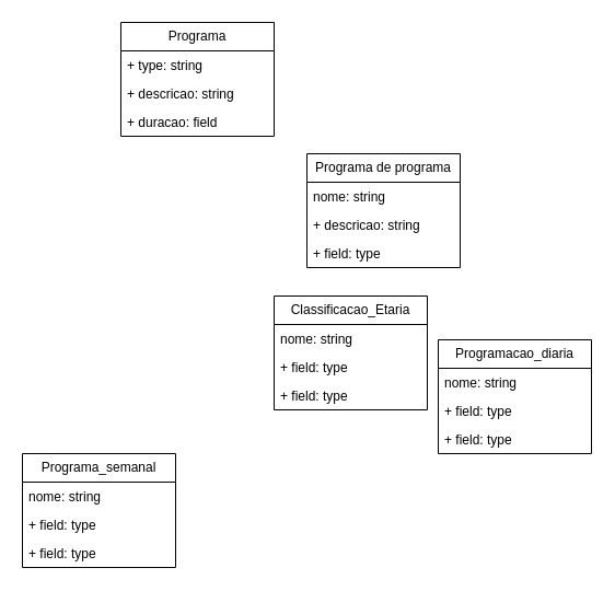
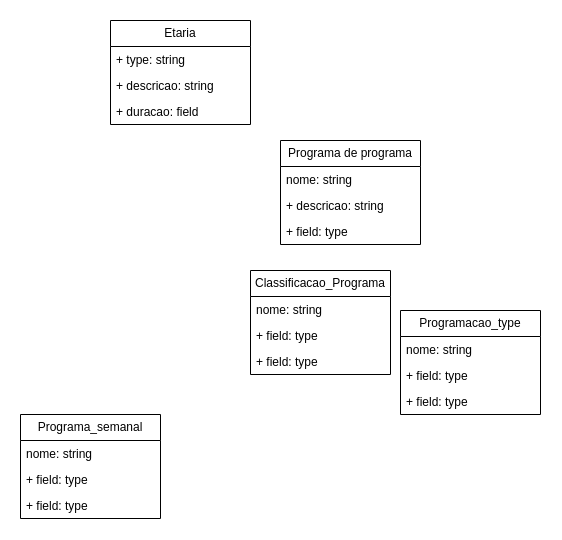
  <mxCell id="0" />
  <mxCell id="1" parent="0" />
- <mxCell id="2" value="Programa" style="swimlane;fontStyle=0;childLayout=stackLayout;horizontal=1;startSize=26;fillColor=none;horizontalStack=0;resizeParent=1;resizeParentMax=0;resizeLast=0;collapsible=1;marginBottom=0;whiteSpace=wrap;html=1;" vertex="1" parent="1"><mxGeometry x="110" y="20" width="140" height="104" as="geometry" /></mxCell>
+ <mxCell id="2" value="Etaria" style="swimlane;fontStyle=0;childLayout=stackLayout;horizontal=1;startSize=26;fillColor=none;horizontalStack=0;resizeParent=1;resizeParentMax=0;resizeLast=0;collapsible=1;marginBottom=0;whiteSpace=wrap;html=1;" vertex="1" parent="1"><mxGeometry x="110" y="20" width="140" height="104" as="geometry" /></mxCell>
  <mxCell id="3" value="+ type: string" style="text;strokeColor=none;fillColor=none;align=left;verticalAlign=top;spacingLeft=4;spacingRight=4;overflow=hidden;rotatable=0;points=[[0,0.5],[1,0.5]];portConstraint=eastwest;whiteSpace=wrap;html=1;" vertex="1" parent="2"><mxGeometry y="26" width="140" height="26" as="geometry" /></mxCell>
  <mxCell id="4" value="+ descricao: string" style="text;strokeColor=none;fillColor=none;align=left;verticalAlign=top;spacingLeft=4;spacingRight=4;overflow=hidden;rotatable=0;points=[[0,0.5],[1,0.5]];portConstraint=eastwest;whiteSpace=wrap;html=1;" vertex="1" parent="2"><mxGeometry y="52" width="140" height="26" as="geometry" /></mxCell>
  <mxCell id="5" value="+ duracao: field" style="text;strokeColor=none;fillColor=none;align=left;verticalAlign=top;spacingLeft=4;spacingRight=4;overflow=hidden;rotatable=0;points=[[0,0.5],[1,0.5]];portConstraint=eastwest;whiteSpace=wrap;html=1;" vertex="1" parent="2"><mxGeometry y="78" width="140" height="26" as="geometry" /></mxCell>
  <mxCell id="6" value="Programa de programa" style="swimlane;fontStyle=0;childLayout=stackLayout;horizontal=1;startSize=26;fillColor=none;horizontalStack=0;resizeParent=1;resizeParentMax=0;resizeLast=0;collapsible=1;marginBottom=0;whiteSpace=wrap;html=1;" vertex="1" parent="1"><mxGeometry x="280" y="140" width="140" height="104" as="geometry" /></mxCell>
  <mxCell id="7" value="nome: string" style="text;strokeColor=none;fillColor=none;align=left;verticalAlign=top;spacingLeft=4;spacingRight=4;overflow=hidden;rotatable=0;points=[[0,0.5],[1,0.5]];portConstraint=eastwest;whiteSpace=wrap;html=1;" vertex="1" parent="6"><mxGeometry y="26" width="140" height="26" as="geometry" /></mxCell>
  <mxCell id="8" value="+ descricao: string" style="text;strokeColor=none;fillColor=none;align=left;verticalAlign=top;spacingLeft=4;spacingRight=4;overflow=hidden;rotatable=0;points=[[0,0.5],[1,0.5]];portConstraint=eastwest;whiteSpace=wrap;html=1;" vertex="1" parent="6"><mxGeometry y="52" width="140" height="26" as="geometry" /></mxCell>
  <mxCell id="9" value="+ field: type" style="text;strokeColor=none;fillColor=none;align=left;verticalAlign=top;spacingLeft=4;spacingRight=4;overflow=hidden;rotatable=0;points=[[0,0.5],[1,0.5]];portConstraint=eastwest;whiteSpace=wrap;html=1;" vertex="1" parent="6"><mxGeometry y="78" width="140" height="26" as="geometry" /></mxCell>
  <mxCell id="10" value="Programa_semanal" style="swimlane;fontStyle=0;childLayout=stackLayout;horizontal=1;startSize=26;fillColor=none;horizontalStack=0;resizeParent=1;resizeParentMax=0;resizeLast=0;collapsible=1;marginBottom=0;whiteSpace=wrap;html=1;" vertex="1" parent="1"><mxGeometry x="20" y="414" width="140" height="104" as="geometry" /></mxCell>
  <mxCell id="11" value="nome: string" style="text;strokeColor=none;fillColor=none;align=left;verticalAlign=top;spacingLeft=4;spacingRight=4;overflow=hidden;rotatable=0;points=[[0,0.5],[1,0.5]];portConstraint=eastwest;whiteSpace=wrap;html=1;" vertex="1" parent="10"><mxGeometry y="26" width="140" height="26" as="geometry" /></mxCell>
  <mxCell id="12" value="+ field: type" style="text;strokeColor=none;fillColor=none;align=left;verticalAlign=top;spacingLeft=4;spacingRight=4;overflow=hidden;rotatable=0;points=[[0,0.5],[1,0.5]];portConstraint=eastwest;whiteSpace=wrap;html=1;" vertex="1" parent="10"><mxGeometry y="52" width="140" height="26" as="geometry" /></mxCell>
  <mxCell id="13" value="+ field: type" style="text;strokeColor=none;fillColor=none;align=left;verticalAlign=top;spacingLeft=4;spacingRight=4;overflow=hidden;rotatable=0;points=[[0,0.5],[1,0.5]];portConstraint=eastwest;whiteSpace=wrap;html=1;" vertex="1" parent="10"><mxGeometry y="78" width="140" height="26" as="geometry" /></mxCell>
- <mxCell id="14" value="Programacao_diaria" style="swimlane;fontStyle=0;childLayout=stackLayout;horizontal=1;startSize=26;fillColor=none;horizontalStack=0;resizeParent=1;resizeParentMax=0;resizeLast=0;collapsible=1;marginBottom=0;whiteSpace=wrap;html=1;" vertex="1" parent="1"><mxGeometry x="400" y="310" width="140" height="104" as="geometry" /></mxCell>
+ <mxCell id="14" value="Programacao_type" style="swimlane;fontStyle=0;childLayout=stackLayout;horizontal=1;startSize=26;fillColor=none;horizontalStack=0;resizeParent=1;resizeParentMax=0;resizeLast=0;collapsible=1;marginBottom=0;whiteSpace=wrap;html=1;" vertex="1" parent="1"><mxGeometry x="400" y="310" width="140" height="104" as="geometry" /></mxCell>
  <mxCell id="15" value="nome: string" style="text;strokeColor=none;fillColor=none;align=left;verticalAlign=top;spacingLeft=4;spacingRight=4;overflow=hidden;rotatable=0;points=[[0,0.5],[1,0.5]];portConstraint=eastwest;whiteSpace=wrap;html=1;" vertex="1" parent="14"><mxGeometry y="26" width="140" height="26" as="geometry" /></mxCell>
  <mxCell id="16" value="+ field: type" style="text;strokeColor=none;fillColor=none;align=left;verticalAlign=top;spacingLeft=4;spacingRight=4;overflow=hidden;rotatable=0;points=[[0,0.5],[1,0.5]];portConstraint=eastwest;whiteSpace=wrap;html=1;" vertex="1" parent="14"><mxGeometry y="52" width="140" height="26" as="geometry" /></mxCell>
  <mxCell id="17" value="+ field: type" style="text;strokeColor=none;fillColor=none;align=left;verticalAlign=top;spacingLeft=4;spacingRight=4;overflow=hidden;rotatable=0;points=[[0,0.5],[1,0.5]];portConstraint=eastwest;whiteSpace=wrap;html=1;" vertex="1" parent="14"><mxGeometry y="78" width="140" height="26" as="geometry" /></mxCell>
- <mxCell id="18" value="Classificacao_Etaria" style="swimlane;fontStyle=0;childLayout=stackLayout;horizontal=1;startSize=26;fillColor=none;horizontalStack=0;resizeParent=1;resizeParentMax=0;resizeLast=0;collapsible=1;marginBottom=0;whiteSpace=wrap;html=1;" vertex="1" parent="1"><mxGeometry x="250" y="270" width="140" height="104" as="geometry" /></mxCell>
+ <mxCell id="18" value="Classificacao_Programa" style="swimlane;fontStyle=0;childLayout=stackLayout;horizontal=1;startSize=26;fillColor=none;horizontalStack=0;resizeParent=1;resizeParentMax=0;resizeLast=0;collapsible=1;marginBottom=0;whiteSpace=wrap;html=1;" vertex="1" parent="1"><mxGeometry x="250" y="270" width="140" height="104" as="geometry" /></mxCell>
  <mxCell id="19" value="nome: string" style="text;strokeColor=none;fillColor=none;align=left;verticalAlign=top;spacingLeft=4;spacingRight=4;overflow=hidden;rotatable=0;points=[[0,0.5],[1,0.5]];portConstraint=eastwest;whiteSpace=wrap;html=1;" vertex="1" parent="18"><mxGeometry y="26" width="140" height="26" as="geometry" /></mxCell>
  <mxCell id="20" value="+ field: type" style="text;strokeColor=none;fillColor=none;align=left;verticalAlign=top;spacingLeft=4;spacingRight=4;overflow=hidden;rotatable=0;points=[[0,0.5],[1,0.5]];portConstraint=eastwest;whiteSpace=wrap;html=1;" vertex="1" parent="18"><mxGeometry y="52" width="140" height="26" as="geometry" /></mxCell>
  <mxCell id="21" value="+ field: type" style="text;strokeColor=none;fillColor=none;align=left;verticalAlign=top;spacingLeft=4;spacingRight=4;overflow=hidden;rotatable=0;points=[[0,0.5],[1,0.5]];portConstraint=eastwest;whiteSpace=wrap;html=1;" vertex="1" parent="18"><mxGeometry y="78" width="140" height="26" as="geometry" /></mxCell>
